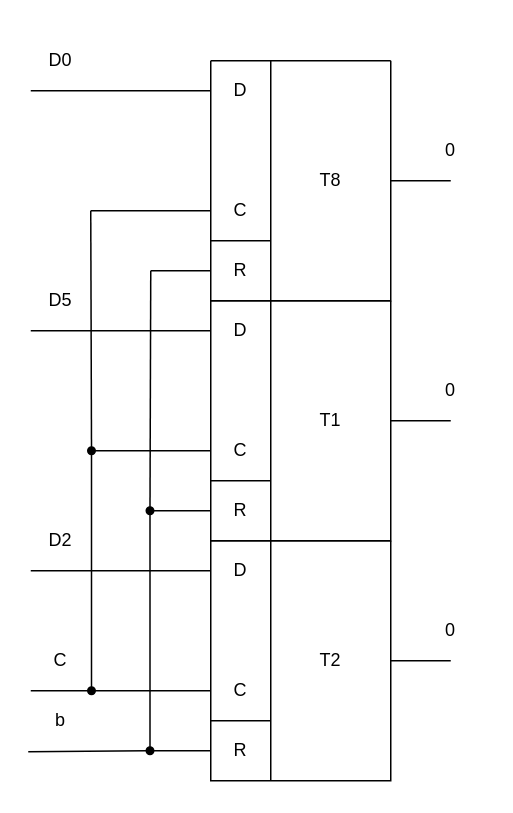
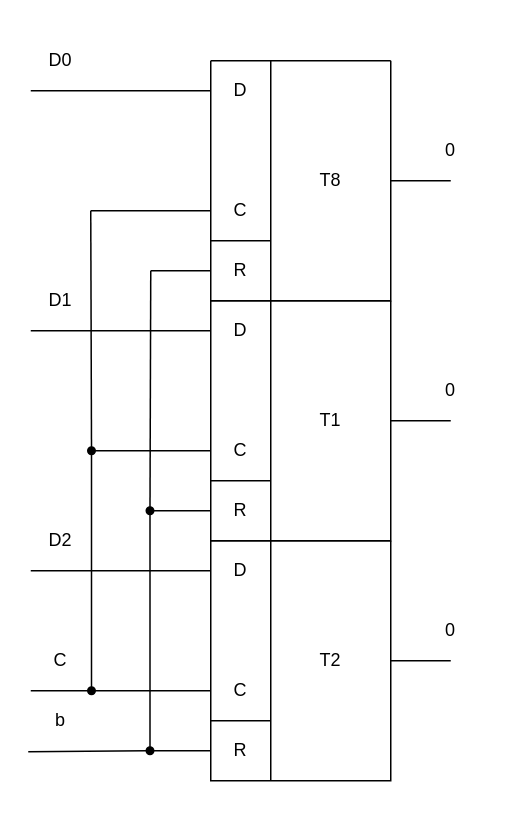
  <mxCell id="0" />
  <mxCell id="1" parent="0" />
  <mxCell id="2" value="" style="swimlane;startSize=0;" vertex="1" parent="1"><mxGeometry x="140" y="40" width="120" height="160" as="geometry" /></mxCell>
  <mxCell id="3" value="R" style="text;html=1;strokeColor=none;fillColor=none;align=center;verticalAlign=middle;whiteSpace=wrap;rounded=0;" vertex="1" parent="2"><mxGeometry y="120" width="40" height="40" as="geometry" /></mxCell>
  <mxCell id="4" value="D" style="text;html=1;strokeColor=none;fillColor=none;align=center;verticalAlign=middle;whiteSpace=wrap;rounded=0;" vertex="1" parent="2"><mxGeometry width="40" height="40" as="geometry" /></mxCell>
  <mxCell id="5" value="C" style="text;html=1;strokeColor=none;fillColor=none;align=center;verticalAlign=middle;whiteSpace=wrap;rounded=0;" vertex="1" parent="2"><mxGeometry y="80" width="40" height="40" as="geometry" /></mxCell>
  <mxCell id="6" value="" style="endArrow=none;html=1;exitX=1;exitY=1;exitDx=0;exitDy=0;entryX=1;entryY=0;entryDx=0;entryDy=0;" edge="1" parent="2" source="3"><mxGeometry width="50" height="50" relative="1" as="geometry"><mxPoint x="30" y="140" as="sourcePoint" /><mxPoint x="40" as="targetPoint" /></mxGeometry></mxCell>
  <mxCell id="7" value="T8" style="text;html=1;strokeColor=none;fillColor=none;align=center;verticalAlign=middle;whiteSpace=wrap;rounded=0;" vertex="1" parent="2"><mxGeometry x="40" width="80" height="160" as="geometry" /></mxCell>
  <mxCell id="8" value="" style="endArrow=none;html=1;exitX=0;exitY=0;exitDx=0;exitDy=0;" edge="1" parent="1" source="3"><mxGeometry width="50" height="50" relative="1" as="geometry"><mxPoint x="210" y="160" as="sourcePoint" /><mxPoint x="180" y="160" as="targetPoint" /></mxGeometry></mxCell>
  <mxCell id="9" value="" style="endArrow=none;html=1;entryX=1;entryY=0.5;entryDx=0;entryDy=0;" edge="1" parent="1" target="2"><mxGeometry width="50" height="50" relative="1" as="geometry"><mxPoint x="300" y="120" as="sourcePoint" /><mxPoint x="260" y="110" as="targetPoint" /></mxGeometry></mxCell>
  <mxCell id="10" value="0" style="text;html=1;strokeColor=none;fillColor=none;align=center;verticalAlign=middle;whiteSpace=wrap;rounded=0;" vertex="1" parent="1"><mxGeometry x="280" y="80" width="40" height="40" as="geometry" /></mxCell>
  <mxCell id="11" value="" style="swimlane;startSize=0;" vertex="1" parent="1"><mxGeometry x="140" y="200" width="120" height="160" as="geometry" /></mxCell>
  <mxCell id="12" value="R" style="text;html=1;strokeColor=none;fillColor=none;align=center;verticalAlign=middle;whiteSpace=wrap;rounded=0;" vertex="1" parent="11"><mxGeometry y="120" width="40" height="40" as="geometry" /></mxCell>
  <mxCell id="13" value="D" style="text;html=1;strokeColor=none;fillColor=none;align=center;verticalAlign=middle;whiteSpace=wrap;rounded=0;" vertex="1" parent="11"><mxGeometry width="40" height="40" as="geometry" /></mxCell>
  <mxCell id="14" value="C" style="text;html=1;strokeColor=none;fillColor=none;align=center;verticalAlign=middle;whiteSpace=wrap;rounded=0;" vertex="1" parent="11"><mxGeometry y="80" width="40" height="40" as="geometry" /></mxCell>
  <mxCell id="15" value="" style="endArrow=none;html=1;exitX=1;exitY=1;exitDx=0;exitDy=0;entryX=1;entryY=0;entryDx=0;entryDy=0;" edge="1" parent="11" source="12"><mxGeometry width="50" height="50" relative="1" as="geometry"><mxPoint x="30" y="140" as="sourcePoint" /><mxPoint x="40" as="targetPoint" /></mxGeometry></mxCell>
  <mxCell id="16" value="T1" style="text;html=1;strokeColor=none;fillColor=none;align=center;verticalAlign=middle;whiteSpace=wrap;rounded=0;" vertex="1" parent="11"><mxGeometry x="40" width="80" height="160" as="geometry" /></mxCell>
  <mxCell id="17" value="" style="endArrow=none;html=1;exitX=0;exitY=0;exitDx=0;exitDy=0;" edge="1" parent="1" source="12"><mxGeometry width="50" height="50" relative="1" as="geometry"><mxPoint x="210" y="320" as="sourcePoint" /><mxPoint x="180" y="320" as="targetPoint" /></mxGeometry></mxCell>
  <mxCell id="18" value="" style="endArrow=none;html=1;entryX=1;entryY=0.5;entryDx=0;entryDy=0;" edge="1" parent="1" target="11"><mxGeometry width="50" height="50" relative="1" as="geometry"><mxPoint x="300" y="280" as="sourcePoint" /><mxPoint x="260" y="270" as="targetPoint" /></mxGeometry></mxCell>
  <mxCell id="19" value="0" style="text;html=1;strokeColor=none;fillColor=none;align=center;verticalAlign=middle;whiteSpace=wrap;rounded=0;" vertex="1" parent="1"><mxGeometry x="280" y="240" width="40" height="40" as="geometry" /></mxCell>
  <mxCell id="20" value="" style="swimlane;startSize=0;" vertex="1" parent="1"><mxGeometry x="140" y="360" width="120" height="160" as="geometry" /></mxCell>
  <mxCell id="21" value="R" style="text;html=1;strokeColor=none;fillColor=none;align=center;verticalAlign=middle;whiteSpace=wrap;rounded=0;" vertex="1" parent="20"><mxGeometry y="120" width="40" height="40" as="geometry" /></mxCell>
  <mxCell id="22" value="D" style="text;html=1;strokeColor=none;fillColor=none;align=center;verticalAlign=middle;whiteSpace=wrap;rounded=0;" vertex="1" parent="20"><mxGeometry width="40" height="40" as="geometry" /></mxCell>
  <mxCell id="23" value="C" style="text;html=1;strokeColor=none;fillColor=none;align=center;verticalAlign=middle;whiteSpace=wrap;rounded=0;" vertex="1" parent="20"><mxGeometry y="80" width="40" height="40" as="geometry" /></mxCell>
  <mxCell id="24" value="" style="endArrow=none;html=1;exitX=1;exitY=1;exitDx=0;exitDy=0;entryX=1;entryY=0;entryDx=0;entryDy=0;" edge="1" parent="20" source="21"><mxGeometry width="50" height="50" relative="1" as="geometry"><mxPoint x="30" y="140" as="sourcePoint" /><mxPoint x="40" as="targetPoint" /></mxGeometry></mxCell>
  <mxCell id="25" value="T2" style="text;html=1;strokeColor=none;fillColor=none;align=center;verticalAlign=middle;whiteSpace=wrap;rounded=0;" vertex="1" parent="20"><mxGeometry x="40" width="80" height="160" as="geometry" /></mxCell>
  <mxCell id="26" value="" style="endArrow=none;html=1;exitX=0;exitY=0;exitDx=0;exitDy=0;" edge="1" parent="1" source="21"><mxGeometry width="50" height="50" relative="1" as="geometry"><mxPoint x="210" y="480" as="sourcePoint" /><mxPoint x="180" y="480" as="targetPoint" /></mxGeometry></mxCell>
  <mxCell id="27" value="" style="endArrow=none;html=1;entryX=1;entryY=0.5;entryDx=0;entryDy=0;" edge="1" parent="1" target="20"><mxGeometry width="50" height="50" relative="1" as="geometry"><mxPoint x="300" y="440" as="sourcePoint" /><mxPoint x="260" y="430" as="targetPoint" /></mxGeometry></mxCell>
  <mxCell id="28" value="0" style="text;html=1;strokeColor=none;fillColor=none;align=center;verticalAlign=middle;whiteSpace=wrap;rounded=0;" vertex="1" parent="1"><mxGeometry x="280" y="400" width="40" height="40" as="geometry" /></mxCell>
  <mxCell id="29" value="" style="endArrow=none;html=1;entryX=0;entryY=0.5;entryDx=0;entryDy=0;" edge="1" parent="1" target="22"><mxGeometry width="50" height="50" relative="1" as="geometry"><mxPoint x="20" y="380" as="sourcePoint" /><mxPoint x="200" y="320" as="targetPoint" /></mxGeometry></mxCell>
  <mxCell id="30" value="" style="endArrow=none;html=1;entryX=0;entryY=0.5;entryDx=0;entryDy=0;" edge="1" parent="1" target="13"><mxGeometry width="50" height="50" relative="1" as="geometry"><mxPoint x="20" y="220" as="sourcePoint" /><mxPoint x="110" y="240" as="targetPoint" /></mxGeometry></mxCell>
  <mxCell id="31" value="" style="endArrow=none;html=1;entryX=0;entryY=0.5;entryDx=0;entryDy=0;" edge="1" parent="1" target="4"><mxGeometry width="50" height="50" relative="1" as="geometry"><mxPoint x="20" y="60" as="sourcePoint" /><mxPoint x="110" y="60" as="targetPoint" /></mxGeometry></mxCell>
  <mxCell id="32" value="D0" style="text;html=1;strokeColor=none;fillColor=none;align=center;verticalAlign=middle;whiteSpace=wrap;rounded=0;" vertex="1" parent="1"><mxGeometry x="20" y="20" width="40" height="40" as="geometry" /></mxCell>
- <mxCell id="33" value="D5" style="text;html=1;strokeColor=none;fillColor=none;align=center;verticalAlign=middle;whiteSpace=wrap;rounded=0;" vertex="1" parent="1"><mxGeometry x="20" y="180" width="40" height="40" as="geometry" /></mxCell>
+ <mxCell id="33" value="D1" style="text;html=1;strokeColor=none;fillColor=none;align=center;verticalAlign=middle;whiteSpace=wrap;rounded=0;" vertex="1" parent="1"><mxGeometry x="20" y="180" width="40" height="40" as="geometry" /></mxCell>
  <mxCell id="34" value="D2" style="text;html=1;strokeColor=none;fillColor=none;align=center;verticalAlign=middle;whiteSpace=wrap;rounded=0;" vertex="1" parent="1"><mxGeometry x="20" y="340" width="40" height="40" as="geometry" /></mxCell>
  <mxCell id="35" value="" style="endArrow=none;html=1;entryX=0;entryY=0.5;entryDx=0;entryDy=0;exitX=1;exitY=0.5;exitDx=0;exitDy=0;" edge="1" parent="1" source="36" target="23"><mxGeometry width="50" height="50" relative="1" as="geometry"><mxPoint x="60" y="460" as="sourcePoint" /><mxPoint x="200" y="320" as="targetPoint" /></mxGeometry></mxCell>
  <mxCell id="36" value="" style="ellipse;whiteSpace=wrap;html=1;aspect=fixed;fillColor=#000000;" vertex="1" parent="1"><mxGeometry x="58" y="457.5" width="5" height="5" as="geometry" /></mxCell>
  <mxCell id="37" value="" style="endArrow=none;html=1;entryX=0;entryY=0.5;entryDx=0;entryDy=0;exitX=1;exitY=0.5;exitDx=0;exitDy=0;" edge="1" parent="1" source="38" target="14"><mxGeometry width="50" height="50" relative="1" as="geometry"><mxPoint x="60" y="302.5" as="sourcePoint" /><mxPoint x="140" y="302.5" as="targetPoint" /></mxGeometry></mxCell>
  <mxCell id="38" value="" style="ellipse;whiteSpace=wrap;html=1;aspect=fixed;fillColor=#000000;" vertex="1" parent="1"><mxGeometry x="58" y="297.5" width="5" height="5" as="geometry" /></mxCell>
  <mxCell id="39" value="" style="endArrow=none;html=1;entryX=0;entryY=0.5;entryDx=0;entryDy=0;" edge="1" parent="1" target="36"><mxGeometry width="50" height="50" relative="1" as="geometry"><mxPoint x="20" y="460" as="sourcePoint" /><mxPoint x="127" y="419.92" as="targetPoint" /></mxGeometry></mxCell>
  <mxCell id="40" value="" style="endArrow=none;html=1;entryX=0;entryY=0.5;entryDx=0;entryDy=0;" edge="1" parent="1" target="5"><mxGeometry width="50" height="50" relative="1" as="geometry"><mxPoint x="60" y="140" as="sourcePoint" /><mxPoint x="120" y="130" as="targetPoint" /></mxGeometry></mxCell>
  <mxCell id="41" value="" style="endArrow=none;html=1;exitX=0.5;exitY=0;exitDx=0;exitDy=0;" edge="1" parent="1" source="38"><mxGeometry width="50" height="50" relative="1" as="geometry"><mxPoint x="70" y="180" as="sourcePoint" /><mxPoint x="60" y="140" as="targetPoint" /></mxGeometry></mxCell>
  <mxCell id="42" value="" style="endArrow=none;html=1;entryX=0.5;entryY=1;entryDx=0;entryDy=0;exitX=0.5;exitY=0;exitDx=0;exitDy=0;" edge="1" parent="1" source="36" target="38"><mxGeometry width="50" height="50" relative="1" as="geometry"><mxPoint x="70" y="320" as="sourcePoint" /><mxPoint x="120" y="270" as="targetPoint" /></mxGeometry></mxCell>
  <mxCell id="43" value="C" style="text;html=1;strokeColor=none;fillColor=none;align=center;verticalAlign=middle;whiteSpace=wrap;rounded=0;" vertex="1" parent="1"><mxGeometry x="20" y="420" width="40" height="40" as="geometry" /></mxCell>
  <mxCell id="44" value="" style="endArrow=none;html=1;entryX=0;entryY=0.5;entryDx=0;entryDy=0;exitX=1;exitY=0.5;exitDx=0;exitDy=0;" edge="1" parent="1" source="45"><mxGeometry width="50" height="50" relative="1" as="geometry"><mxPoint x="60" y="500" as="sourcePoint" /><mxPoint x="140" y="500" as="targetPoint" /></mxGeometry></mxCell>
  <mxCell id="45" value="" style="ellipse;whiteSpace=wrap;html=1;aspect=fixed;fillColor=#000000;" vertex="1" parent="1"><mxGeometry x="97" y="497.5" width="5" height="5" as="geometry" /></mxCell>
  <mxCell id="46" value="" style="endArrow=none;html=1;entryX=0;entryY=0.5;entryDx=0;entryDy=0;exitX=1;exitY=0.5;exitDx=0;exitDy=0;" edge="1" parent="1" source="47"><mxGeometry width="50" height="50" relative="1" as="geometry"><mxPoint x="60" y="342.5" as="sourcePoint" /><mxPoint x="140" y="340" as="targetPoint" /></mxGeometry></mxCell>
  <mxCell id="47" value="" style="ellipse;whiteSpace=wrap;html=1;aspect=fixed;fillColor=#000000;" vertex="1" parent="1"><mxGeometry x="97" y="337.5" width="5" height="5" as="geometry" /></mxCell>
  <mxCell id="48" value="" style="endArrow=none;html=1;entryX=0;entryY=0.5;entryDx=0;entryDy=0;" edge="1" parent="1"><mxGeometry width="50" height="50" relative="1" as="geometry"><mxPoint x="100" y="180" as="sourcePoint" /><mxPoint x="140" y="180" as="targetPoint" /></mxGeometry></mxCell>
  <mxCell id="49" value="" style="endArrow=none;html=1;exitX=0.5;exitY=0;exitDx=0;exitDy=0;" edge="1" parent="1" source="47"><mxGeometry width="50" height="50" relative="1" as="geometry"><mxPoint x="70" y="220" as="sourcePoint" /><mxPoint x="100" y="180" as="targetPoint" /></mxGeometry></mxCell>
  <mxCell id="50" value="" style="endArrow=none;html=1;entryX=0.5;entryY=1;entryDx=0;entryDy=0;exitX=0.5;exitY=0;exitDx=0;exitDy=0;" edge="1" parent="1" source="45" target="47"><mxGeometry width="50" height="50" relative="1" as="geometry"><mxPoint x="70" y="360" as="sourcePoint" /><mxPoint x="120" y="310" as="targetPoint" /></mxGeometry></mxCell>
  <mxCell id="51" value="b" style="text;html=1;strokeColor=none;fillColor=none;align=center;verticalAlign=middle;whiteSpace=wrap;rounded=0;" vertex="1" parent="1"><mxGeometry x="20" y="460" width="40" height="40" as="geometry" /></mxCell>
  <mxCell id="52" value="" style="endArrow=none;html=1;entryX=0;entryY=0.5;entryDx=0;entryDy=0;exitX=-0.042;exitY=1.015;exitDx=0;exitDy=0;exitPerimeter=0;" edge="1" parent="1" source="51" target="45"><mxGeometry width="50" height="50" relative="1" as="geometry"><mxPoint x="70" y="480" as="sourcePoint" /><mxPoint x="120" y="430" as="targetPoint" /></mxGeometry></mxCell>
